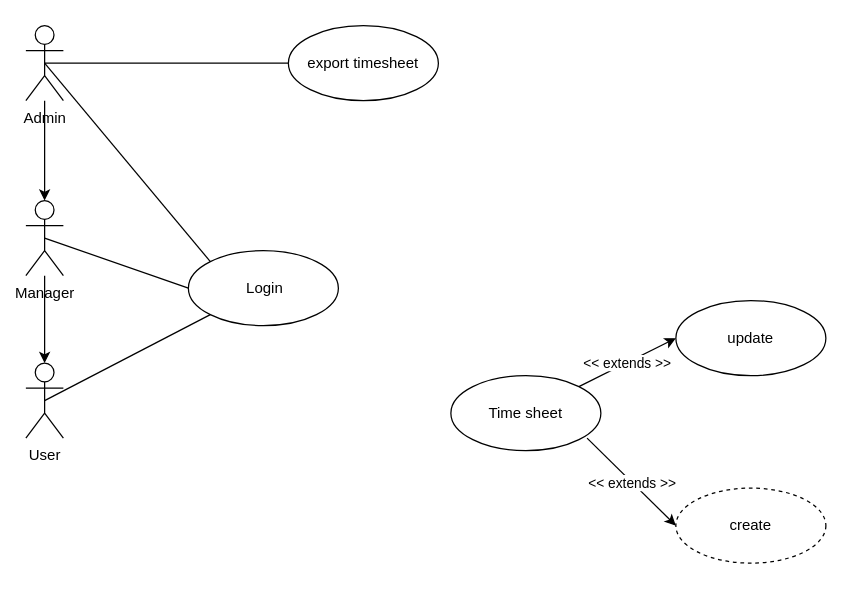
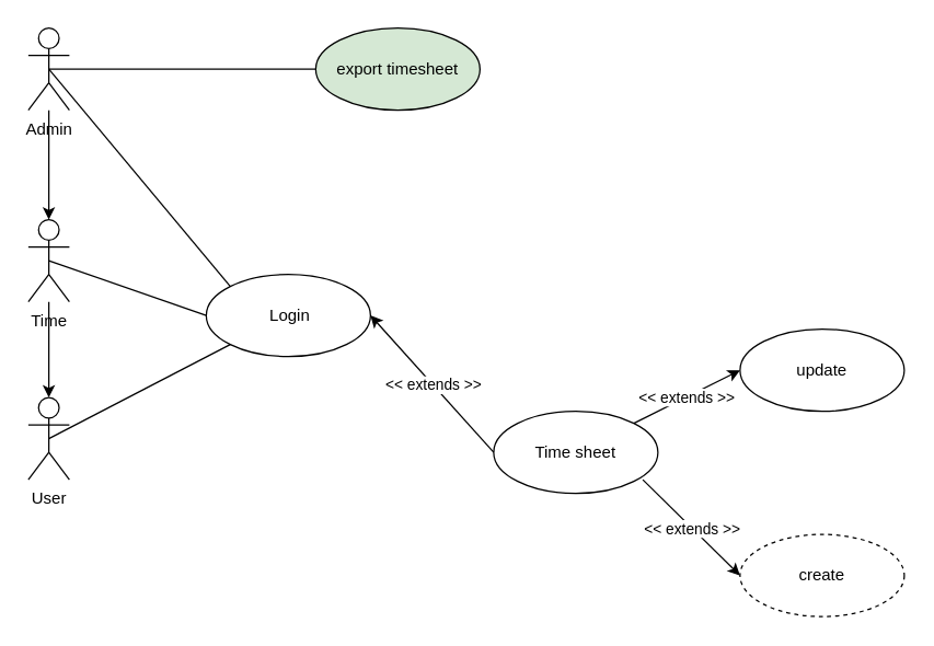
  <mxCell id="0" />
  <mxCell id="1" parent="0" />
  <mxCell id="2" value="User&lt;br&gt;" style="shape=umlActor;verticalLabelPosition=bottom;verticalAlign=top;html=1;outlineConnect=0;" parent="1" vertex="1"><mxGeometry x="20" y="290" width="30" height="60" as="geometry" /></mxCell>
  <mxCell id="3" value="&amp;nbsp; &amp;nbsp; Login&lt;span style=&quot;white-space: pre;&quot;&gt;&#09;&lt;/span&gt;" style="ellipse;whiteSpace=wrap;html=1;" parent="1" vertex="1"><mxGeometry x="150" y="200" width="120" height="60" as="geometry" /></mxCell>
  <mxCell id="4" value="Time sheet" style="ellipse;whiteSpace=wrap;html=1;" parent="1" vertex="1"><mxGeometry x="360" y="300" width="120" height="60" as="geometry" /></mxCell>
  <mxCell id="5" value="" style="edgeStyle=orthogonalEdgeStyle;rounded=0;orthogonalLoop=1;jettySize=auto;html=1;" parent="1" source="6" target="8" edge="1"><mxGeometry relative="1" as="geometry" /></mxCell>
  <mxCell id="6" value="Admin" style="shape=umlActor;verticalLabelPosition=bottom;verticalAlign=top;html=1;outlineConnect=0;" parent="1" vertex="1"><mxGeometry x="20" y="20" width="30" height="60" as="geometry" /></mxCell>
  <mxCell id="7" value="" style="edgeStyle=orthogonalEdgeStyle;rounded=0;orthogonalLoop=1;jettySize=auto;html=1;" parent="1" source="8" target="2" edge="1"><mxGeometry relative="1" as="geometry" /></mxCell>
- <mxCell id="8" value="Manager&lt;br&gt;" style="shape=umlActor;verticalLabelPosition=bottom;verticalAlign=top;html=1;outlineConnect=0;" parent="1" vertex="1"><mxGeometry x="20" y="160" width="30" height="60" as="geometry" /></mxCell>
- <mxCell id="9" value="export timesheet&lt;br&gt;" style="ellipse;whiteSpace=wrap;html=1;" parent="1" vertex="1"><mxGeometry x="230" y="20" width="120" height="60" as="geometry" /></mxCell>
+ <mxCell id="8" value="Time&lt;br&gt;" style="shape=umlActor;verticalLabelPosition=bottom;verticalAlign=top;html=1;outlineConnect=0;" parent="1" vertex="1"><mxGeometry x="20" y="160" width="30" height="60" as="geometry" /></mxCell>
+ <mxCell id="9" value="export timesheet&lt;br&gt;" style="ellipse;whiteSpace=wrap;html=1;fillColor=#d5e8d4;" parent="1" vertex="1"><mxGeometry x="230" y="20" width="120" height="60" as="geometry" /></mxCell>
  <mxCell id="10" value="" style="endArrow=none;html=1;rounded=0;exitX=0.5;exitY=0.5;exitDx=0;exitDy=0;exitPerimeter=0;entryX=0;entryY=1;entryDx=0;entryDy=0;" parent="1" source="2" target="3" edge="1"><mxGeometry width="50" height="50" relative="1" as="geometry"><mxPoint x="300" y="420" as="sourcePoint" /><mxPoint x="350" y="370" as="targetPoint" /></mxGeometry></mxCell>
  <mxCell id="11" value="" style="endArrow=none;html=1;rounded=0;entryX=0;entryY=0;entryDx=0;entryDy=0;exitX=0.5;exitY=0.5;exitDx=0;exitDy=0;exitPerimeter=0;" parent="1" source="6" target="3" edge="1"><mxGeometry width="50" height="50" relative="1" as="geometry"><mxPoint x="410" y="340" as="sourcePoint" /><mxPoint x="460" y="290" as="targetPoint" /></mxGeometry></mxCell>
  <mxCell id="12" value="" style="endArrow=none;html=1;rounded=0;exitX=0.5;exitY=0.5;exitDx=0;exitDy=0;exitPerimeter=0;entryX=0;entryY=0.5;entryDx=0;entryDy=0;" edge="1" parent="1" source="8" target="3"><mxGeometry width="50" height="50" relative="1" as="geometry"><mxPoint x="300" y="320" as="sourcePoint" /><mxPoint x="350" y="270" as="targetPoint" /></mxGeometry></mxCell>
+ <mxCell id="13" value="" style="endArrow=classic;html=1;rounded=0;entryX=1;entryY=0.5;entryDx=0;entryDy=0;exitX=0;exitY=0.5;exitDx=0;exitDy=0;" edge="1" parent="1" source="4" target="3"><mxGeometry relative="1" as="geometry"><mxPoint x="270" y="290" as="sourcePoint" /><mxPoint x="370" y="290" as="targetPoint" /></mxGeometry></mxCell>
+ <mxCell id="14" value="&amp;lt;&amp;lt; extends &amp;gt;&amp;gt;" style="edgeLabel;resizable=0;html=1;align=center;verticalAlign=middle;" connectable="0" vertex="1" parent="13"><mxGeometry relative="1" as="geometry" /></mxCell>
  <mxCell id="15" value="" style="endArrow=none;html=1;rounded=0;exitX=0.5;exitY=0.5;exitDx=0;exitDy=0;exitPerimeter=0;entryX=0;entryY=0.5;entryDx=0;entryDy=0;" edge="1" parent="1" source="6" target="9"><mxGeometry width="50" height="50" relative="1" as="geometry"><mxPoint x="300" y="320" as="sourcePoint" /><mxPoint x="350" y="270" as="targetPoint" /></mxGeometry></mxCell>
  <mxCell id="16" value="create" style="ellipse;whiteSpace=wrap;html=1;dashed=1;" vertex="1" parent="1"><mxGeometry x="540" y="390" width="120" height="60" as="geometry" /></mxCell>
  <mxCell id="17" value="update" style="ellipse;whiteSpace=wrap;html=1;" vertex="1" parent="1"><mxGeometry x="540" y="240" width="120" height="60" as="geometry" /></mxCell>
  <mxCell id="18" value="" style="endArrow=classic;html=1;rounded=0;entryX=0;entryY=0.5;entryDx=0;entryDy=0;exitX=1;exitY=0;exitDx=0;exitDy=0;" edge="1" parent="1" source="4" target="17"><mxGeometry relative="1" as="geometry"><mxPoint x="370" y="340" as="sourcePoint" /><mxPoint x="270" y="270" as="targetPoint" /></mxGeometry></mxCell>
  <mxCell id="19" value="&amp;lt;&amp;lt; extends &amp;gt;&amp;gt;" style="edgeLabel;resizable=0;html=1;align=center;verticalAlign=middle;" connectable="0" vertex="1" parent="18"><mxGeometry relative="1" as="geometry" /></mxCell>
  <mxCell id="20" value="" style="endArrow=classic;html=1;rounded=0;entryX=0;entryY=0.5;entryDx=0;entryDy=0;exitX=0.908;exitY=0.833;exitDx=0;exitDy=0;exitPerimeter=0;" edge="1" parent="1" source="4" target="16"><mxGeometry relative="1" as="geometry"><mxPoint x="472" y="319" as="sourcePoint" /><mxPoint x="550" y="280" as="targetPoint" /></mxGeometry></mxCell>
  <mxCell id="21" value="&amp;lt;&amp;lt; extends &amp;gt;&amp;gt;" style="edgeLabel;resizable=0;html=1;align=center;verticalAlign=middle;" connectable="0" vertex="1" parent="20"><mxGeometry relative="1" as="geometry" /></mxCell>
